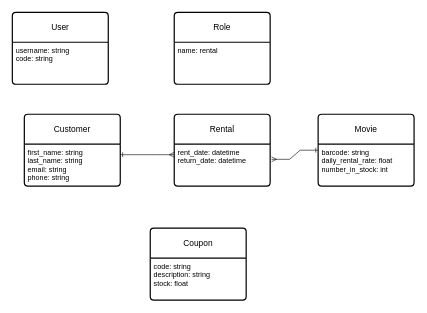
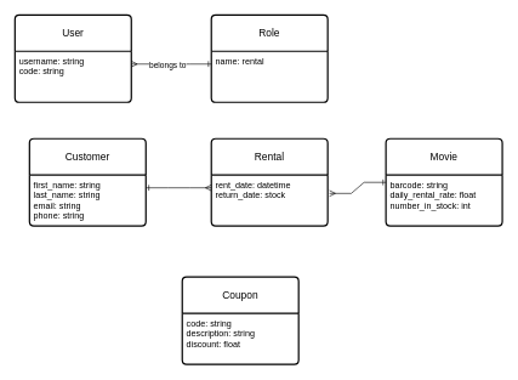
  <mxCell id="0" />
  <mxCell id="1" parent="0" />
  <mxCell id="2" value="User" style="swimlane;childLayout=stackLayout;horizontal=1;startSize=50;horizontalStack=0;rounded=1;fontSize=14;fontStyle=0;strokeWidth=2;resizeParent=0;resizeLast=1;shadow=0;dashed=0;align=center;arcSize=4;whiteSpace=wrap;html=1;" vertex="1" parent="1"><mxGeometry x="20" y="20" width="160" height="120" as="geometry" /></mxCell>
  <mxCell id="3" value="username: string&lt;div&gt;code: string&lt;/div&gt;" style="align=left;strokeColor=none;fillColor=none;spacingLeft=4;fontSize=12;verticalAlign=top;resizable=0;rotatable=0;part=1;html=1;" vertex="1" parent="2"><mxGeometry y="50" width="160" height="70" as="geometry" /></mxCell>
+ <mxCell id="4" value="" style="edgeStyle=entityRelationEdgeStyle;fontSize=12;html=1;endArrow=ERone;startArrow=ERmany;rounded=0;entryX=0;entryY=0.25;entryDx=0;entryDy=0;exitX=1;exitY=0.25;exitDx=0;exitDy=0;endFill=0;" edge="1" parent="1" source="3" target="17"><mxGeometry width="100" height="100" relative="1" as="geometry"><mxPoint x="280" y="370" as="sourcePoint" /><mxPoint x="380" y="270" as="targetPoint" /></mxGeometry></mxCell>
+ <mxCell id="5" value="belongs to" style="edgeLabel;html=1;align=center;verticalAlign=middle;resizable=0;points=[];" vertex="1" connectable="0" parent="4"><mxGeometry x="-0.118" y="-2" relative="1" as="geometry"><mxPoint as="offset" /></mxGeometry></mxCell>
  <mxCell id="6" value="Customer" style="swimlane;childLayout=stackLayout;horizontal=1;startSize=50;horizontalStack=0;rounded=1;fontSize=14;fontStyle=0;strokeWidth=2;resizeParent=0;resizeLast=1;shadow=0;dashed=0;align=center;arcSize=4;whiteSpace=wrap;html=1;" vertex="1" parent="1"><mxGeometry x="40" y="190" width="160" height="120" as="geometry" /></mxCell>
  <mxCell id="7" value="first_name: string&lt;div&gt;last_name: string&lt;br&gt;&lt;div&gt;email: string&lt;/div&gt;&lt;div&gt;phone: string&lt;/div&gt;&lt;/div&gt;" style="align=left;strokeColor=none;fillColor=none;spacingLeft=4;fontSize=12;verticalAlign=top;resizable=0;rotatable=0;part=1;html=1;" vertex="1" parent="6"><mxGeometry y="50" width="160" height="70" as="geometry" /></mxCell>
  <mxCell id="8" value="Movie" style="swimlane;childLayout=stackLayout;horizontal=1;startSize=50;horizontalStack=0;rounded=1;fontSize=14;fontStyle=0;strokeWidth=2;resizeParent=0;resizeLast=1;shadow=0;dashed=0;align=center;arcSize=4;whiteSpace=wrap;html=1;" vertex="1" parent="1"><mxGeometry x="530" y="190" width="160" height="120" as="geometry" /></mxCell>
  <mxCell id="9" value="barcode: string&lt;div&gt;daily_rental_rate: float&lt;/div&gt;&lt;div&gt;number_in_stock: int&lt;/div&gt;" style="align=left;strokeColor=none;fillColor=none;spacingLeft=4;fontSize=12;verticalAlign=top;resizable=0;rotatable=0;part=1;html=1;" vertex="1" parent="8"><mxGeometry y="50" width="160" height="70" as="geometry" /></mxCell>
  <mxCell id="10" value="" style="edgeStyle=entityRelationEdgeStyle;fontSize=12;html=1;endArrow=ERmany;startArrow=ERone;rounded=0;entryX=0;entryY=0.25;entryDx=0;entryDy=0;exitX=1;exitY=0.25;exitDx=0;exitDy=0;startFill=0;" edge="1" parent="1" source="7" target="13"><mxGeometry width="100" height="100" relative="1" as="geometry"><mxPoint x="220" y="490" as="sourcePoint" /><mxPoint x="291.92" y="264.78" as="targetPoint" /></mxGeometry></mxCell>
  <mxCell id="11" value="" style="edgeStyle=entityRelationEdgeStyle;fontSize=12;html=1;endArrow=ERone;startArrow=ERmany;rounded=0;entryX=0;entryY=0.143;entryDx=0;entryDy=0;entryPerimeter=0;exitX=1.015;exitY=0.36;exitDx=0;exitDy=0;exitPerimeter=0;startFill=0;endFill=0;" edge="1" parent="1" source="13" target="9"><mxGeometry width="100" height="100" relative="1" as="geometry"><mxPoint x="450" y="257.5" as="sourcePoint" /><mxPoint x="500" y="390" as="targetPoint" /></mxGeometry></mxCell>
  <mxCell id="12" value="Rental" style="swimlane;childLayout=stackLayout;horizontal=1;startSize=50;horizontalStack=0;rounded=1;fontSize=14;fontStyle=0;strokeWidth=2;resizeParent=0;resizeLast=1;shadow=0;dashed=0;align=center;arcSize=4;whiteSpace=wrap;html=1;" vertex="1" parent="1"><mxGeometry x="290" y="190" width="160" height="120" as="geometry" /></mxCell>
- <mxCell id="13" value="rent_date: datetime&lt;div&gt;return_date: datetime&lt;/div&gt;" style="align=left;strokeColor=none;fillColor=none;spacingLeft=4;fontSize=12;verticalAlign=top;resizable=0;rotatable=0;part=1;html=1;" vertex="1" parent="12"><mxGeometry y="50" width="160" height="70" as="geometry" /></mxCell>
+ <mxCell id="13" value="rent_date: datetime&lt;div&gt;return_date: stock&lt;/div&gt;" style="align=left;strokeColor=none;fillColor=none;spacingLeft=4;fontSize=12;verticalAlign=top;resizable=0;rotatable=0;part=1;html=1;" vertex="1" parent="12"><mxGeometry y="50" width="160" height="70" as="geometry" /></mxCell>
  <mxCell id="14" value="Coupon" style="swimlane;childLayout=stackLayout;horizontal=1;startSize=50;horizontalStack=0;rounded=1;fontSize=14;fontStyle=0;strokeWidth=2;resizeParent=0;resizeLast=1;shadow=0;dashed=0;align=center;arcSize=4;whiteSpace=wrap;html=1;" vertex="1" parent="1"><mxGeometry x="250" y="380" width="160" height="120" as="geometry" /></mxCell>
- <mxCell id="15" value="code: string&lt;div&gt;description: string&lt;/div&gt;&lt;div&gt;stock: float&lt;/div&gt;" style="align=left;strokeColor=none;fillColor=none;spacingLeft=4;fontSize=12;verticalAlign=top;resizable=0;rotatable=0;part=1;html=1;" vertex="1" parent="14"><mxGeometry y="50" width="160" height="70" as="geometry" /></mxCell>
+ <mxCell id="15" value="code: string&lt;div&gt;description: string&lt;/div&gt;&lt;div&gt;discount: float&lt;/div&gt;" style="align=left;strokeColor=none;fillColor=none;spacingLeft=4;fontSize=12;verticalAlign=top;resizable=0;rotatable=0;part=1;html=1;" vertex="1" parent="14"><mxGeometry y="50" width="160" height="70" as="geometry" /></mxCell>
  <mxCell id="16" value="Role" style="swimlane;childLayout=stackLayout;horizontal=1;startSize=50;horizontalStack=0;rounded=1;fontSize=14;fontStyle=0;strokeWidth=2;resizeParent=0;resizeLast=1;shadow=0;dashed=0;align=center;arcSize=4;whiteSpace=wrap;html=1;" vertex="1" parent="1"><mxGeometry x="290" y="20" width="160" height="120" as="geometry" /></mxCell>
  <mxCell id="17" value="name: rental" style="align=left;strokeColor=none;fillColor=none;spacingLeft=4;fontSize=12;verticalAlign=top;resizable=0;rotatable=0;part=1;html=1;" vertex="1" parent="16"><mxGeometry y="50" width="160" height="70" as="geometry" /></mxCell>
